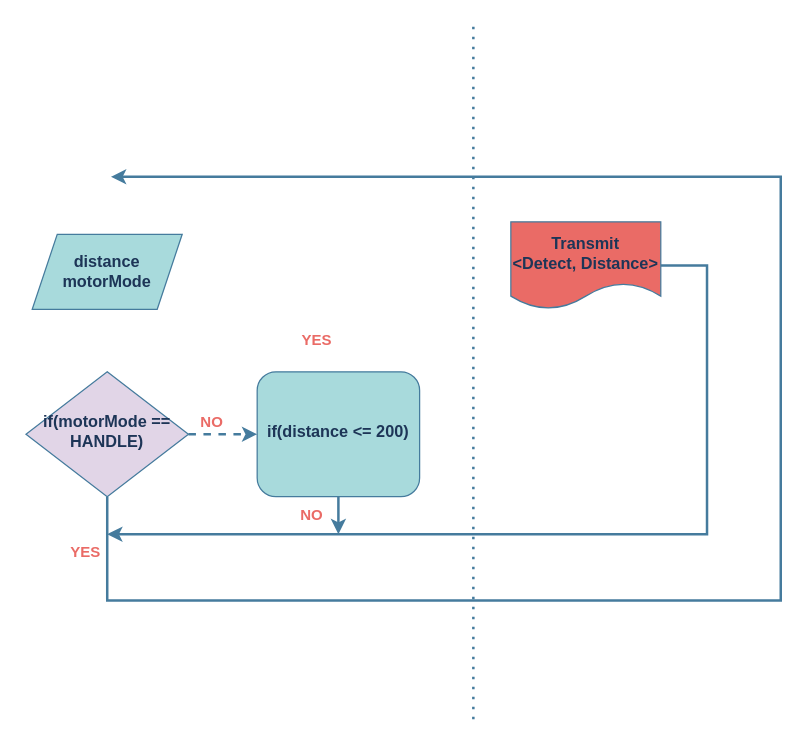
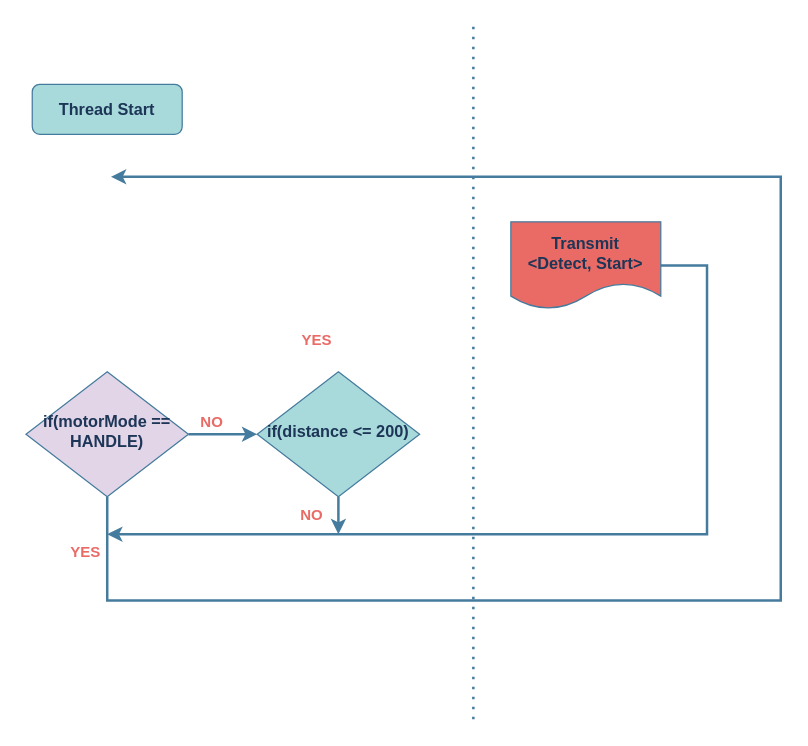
  <mxCell id="0" />
  <mxCell id="1" parent="0" />
+ <mxCell id="2" value="Thread Start" style="rounded=1;whiteSpace=wrap;html=1;fontSize=13;glass=0;strokeWidth=1;shadow=0;fillColor=#A8DADC;strokeColor=#457B9D;fontColor=#1D3557;fontStyle=1" parent="1" vertex="1"><mxGeometry x="25" y="67" width="120" height="40" as="geometry" /></mxCell>
  <mxCell id="3" style="edgeStyle=orthogonalEdgeStyle;rounded=0;orthogonalLoop=1;jettySize=auto;html=1;labelBackgroundColor=#F1FAEE;strokeColor=#457B9D;fontColor=#1D3557;strokeWidth=2;" edge="1" parent="1" source="5"><mxGeometry relative="1" as="geometry"><mxPoint x="88" y="141" as="targetPoint" /><Array as="points"><mxPoint x="85" y="480" /><mxPoint x="624" y="480" /><mxPoint x="624" y="141" /></Array></mxGeometry></mxCell>
- <mxCell id="4" style="edgeStyle=orthogonalEdgeStyle;rounded=0;orthogonalLoop=1;jettySize=auto;html=1;exitX=1;exitY=0.5;exitDx=0;exitDy=0;entryX=0;entryY=0.5;entryDx=0;entryDy=0;labelBackgroundColor=#F1FAEE;strokeColor=#457B9D;fontColor=#1D3557;strokeWidth=2;dashed=1;" edge="1" parent="1" source="5" target="8"><mxGeometry relative="1" as="geometry" /></mxCell>
+ <mxCell id="4" style="edgeStyle=orthogonalEdgeStyle;rounded=0;orthogonalLoop=1;jettySize=auto;html=1;exitX=1;exitY=0.5;exitDx=0;exitDy=0;entryX=0;entryY=0.5;entryDx=0;entryDy=0;labelBackgroundColor=#F1FAEE;strokeColor=#457B9D;fontColor=#1D3557;strokeWidth=2;" edge="1" parent="1" source="5" target="8"><mxGeometry relative="1" as="geometry" /></mxCell>
  <mxCell id="5" value="if(motorMode == HANDLE)" style="rhombus;whiteSpace=wrap;html=1;shadow=0;fontFamily=Helvetica;fontSize=13;align=center;strokeWidth=1;spacing=6;spacingTop=-4;fillColor=#e1d5e7;strokeColor=#457B9D;fontColor=#1D3557;fontStyle=1;" parent="1" vertex="1"><mxGeometry x="20" y="297" width="130" height="100" as="geometry" /></mxCell>
- <mxCell id="6" value="distance&lt;br style=&quot;font-size: 13px;&quot;&gt;motorMode" style="shape=parallelogram;perimeter=parallelogramPerimeter;whiteSpace=wrap;html=1;fixedSize=1;fillColor=#A8DADC;strokeColor=#457B9D;fontColor=#1D3557;fontStyle=1;fontSize=13;" vertex="1" parent="1"><mxGeometry x="25" y="187" width="120" height="60" as="geometry" /></mxCell>
  <mxCell id="7" style="edgeStyle=orthogonalEdgeStyle;rounded=0;orthogonalLoop=1;jettySize=auto;html=1;labelBackgroundColor=#F1FAEE;strokeColor=#457B9D;fontColor=#1D3557;strokeWidth=2;" edge="1" parent="1" source="8"><mxGeometry relative="1" as="geometry"><mxPoint x="270" y="427" as="targetPoint" /></mxGeometry></mxCell>
- <mxCell id="8" value="if(distance &amp;lt;= 200)" style="whiteSpace=wrap;html=1;shadow=0;fontFamily=Helvetica;fontSize=13;align=center;strokeWidth=1;spacing=6;spacingTop=-4;fillColor=#A8DADC;strokeColor=#457B9D;fontColor=#1D3557;fontStyle=1;rounded=1;" vertex="1" parent="1"><mxGeometry x="205" y="297" width="130" height="100" as="geometry" /></mxCell>
+ <mxCell id="8" value="if(distance &amp;lt;= 200)" style="rhombus;whiteSpace=wrap;html=1;shadow=0;fontFamily=Helvetica;fontSize=13;align=center;strokeWidth=1;spacing=6;spacingTop=-4;fillColor=#A8DADC;strokeColor=#457B9D;fontColor=#1D3557;fontStyle=1" vertex="1" parent="1"><mxGeometry x="205" y="297" width="130" height="100" as="geometry" /></mxCell>
  <mxCell id="9" style="edgeStyle=orthogonalEdgeStyle;rounded=0;orthogonalLoop=1;jettySize=auto;html=1;labelBackgroundColor=#F1FAEE;strokeColor=#457B9D;fontColor=#1D3557;strokeWidth=2;" edge="1" parent="1" source="10"><mxGeometry relative="1" as="geometry"><mxPoint x="85" y="427" as="targetPoint" /><Array as="points"><mxPoint x="565" y="212" /><mxPoint x="565" y="427" /></Array></mxGeometry></mxCell>
- <mxCell id="10" value="Transmit&lt;br style=&quot;font-size: 13px;&quot;&gt;&amp;lt;Detect, Distance&amp;gt;" style="shape=document;whiteSpace=wrap;html=1;boundedLbl=1;fillColor=#EA6B66;strokeColor=#457B9D;fontColor=#1D3557;fontStyle=1;fontSize=13;" vertex="1" parent="1"><mxGeometry x="408" y="177" width="120" height="70" as="geometry" /></mxCell>
+ <mxCell id="10" value="Transmit&lt;br style=&quot;font-size: 13px;&quot;&gt;&amp;lt;Detect, Start&amp;gt;" style="shape=document;whiteSpace=wrap;html=1;boundedLbl=1;fillColor=#EA6B66;strokeColor=#457B9D;fontColor=#1D3557;fontStyle=1;fontSize=13;" vertex="1" parent="1"><mxGeometry x="408" y="177" width="120" height="70" as="geometry" /></mxCell>
  <mxCell id="11" value="" style="endArrow=none;dashed=1;html=1;dashPattern=1 3;strokeWidth=2;rounded=0;labelBackgroundColor=#F1FAEE;strokeColor=#457B9D;fontColor=#1D3557;" edge="1" parent="1"><mxGeometry width="50" height="50" relative="1" as="geometry"><mxPoint x="378" y="575" as="sourcePoint" /><mxPoint x="378" y="20" as="targetPoint" /></mxGeometry></mxCell>
  <mxCell id="12" value="YES" style="text;html=1;strokeColor=none;fillColor=none;align=center;verticalAlign=middle;whiteSpace=wrap;rounded=0;fontColor=#EA6B66;fontStyle=1" vertex="1" parent="1"><mxGeometry x="38" y="427" width="60" height="30" as="geometry" /></mxCell>
  <mxCell id="13" value="YES" style="text;html=1;strokeColor=none;fillColor=none;align=center;verticalAlign=middle;whiteSpace=wrap;rounded=0;fontColor=#EA6B66;fontStyle=1" vertex="1" parent="1"><mxGeometry x="223" y="257" width="60" height="30" as="geometry" /></mxCell>
  <mxCell id="14" value="NO" style="text;html=1;strokeColor=none;fillColor=none;align=center;verticalAlign=middle;whiteSpace=wrap;rounded=0;fontColor=#EA6B66;fontStyle=1" vertex="1" parent="1"><mxGeometry x="219" y="397" width="60" height="30" as="geometry" /></mxCell>
  <mxCell id="15" value="NO" style="text;html=1;strokeColor=none;fillColor=none;align=center;verticalAlign=middle;whiteSpace=wrap;rounded=0;fontColor=#EA6B66;fontStyle=1" vertex="1" parent="1"><mxGeometry x="138.5" y="323" width="60" height="30" as="geometry" /></mxCell>
